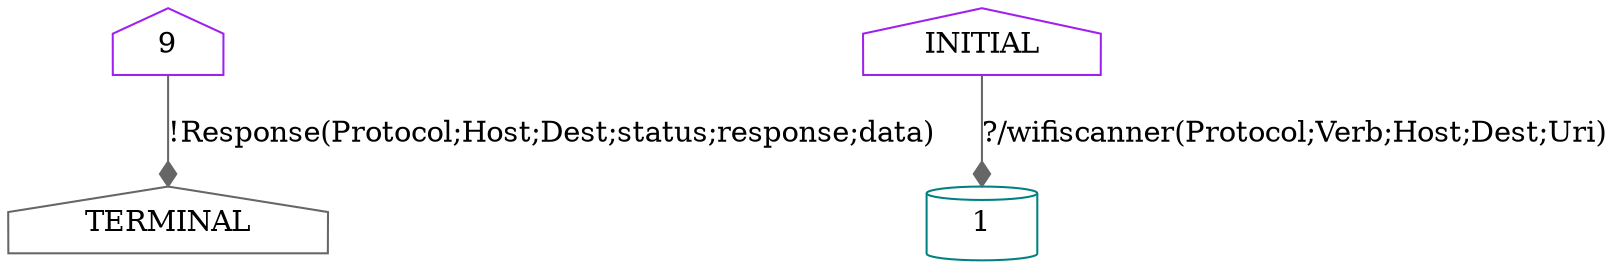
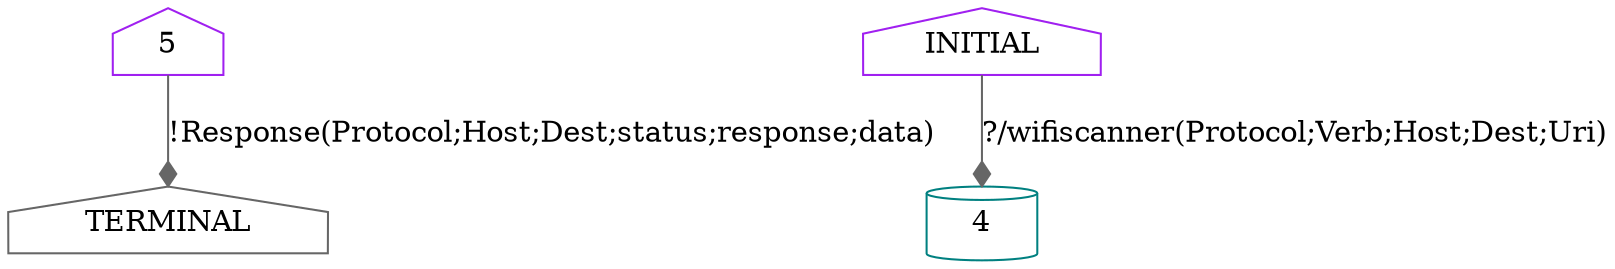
  digraph {
    node [color=purple shape=house]
    edge [arrowhead=diamond color=gray40]
    n1 [color=gray40 label=TERMINAL]
    n2 [label=INITIAL]
-   n3 [color=teal label=1 shape=cylinder]
-   n4 [label=9]
+   n3 [color=teal label=4 shape=cylinder]
+   n4 [label=5]
    n2 -> n3 [label="?/wifiscanner(Protocol;Verb;Host;Dest;Uri)"]
    n4 -> n1 [label="!Response(Protocol;Host;Dest;status;response;data)"]
  }
